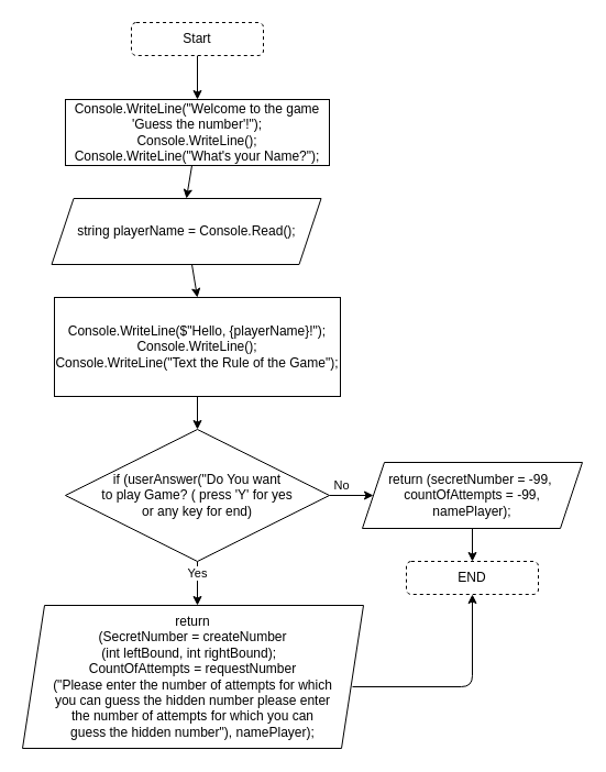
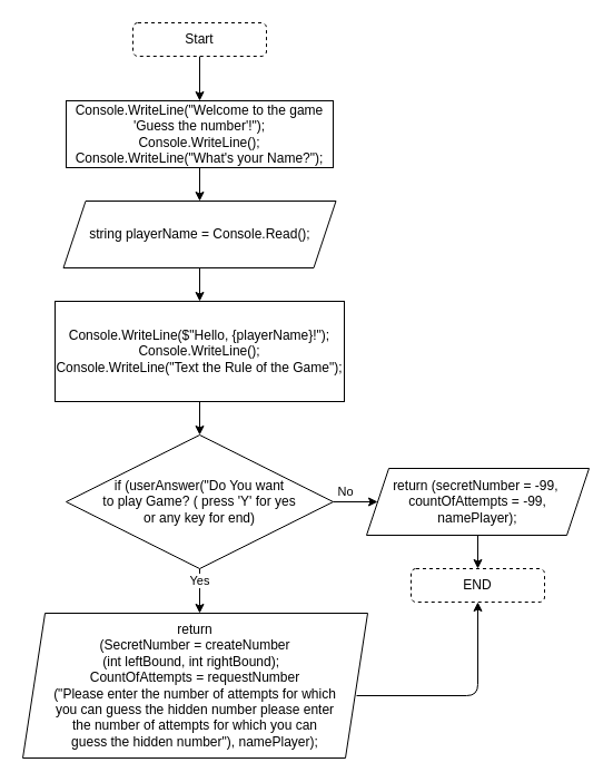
  <mxCell id="0" />
  <mxCell id="1" parent="0" />
  <mxCell id="2" style="edgeStyle=none;html=1;" edge="1" parent="1" source="3" target="6"><mxGeometry relative="1" as="geometry" /></mxCell>
  <mxCell id="3" value="Start" style="rounded=1;whiteSpace=wrap;html=1;dashed=1;" vertex="1" parent="1"><mxGeometry x="119" y="20" width="120" height="30" as="geometry" /></mxCell>
  <mxCell id="4" value="" style="rounded=0;whiteSpace=wrap;html=1;" vertex="1" parent="1"><mxGeometry x="119" y="90" width="120" height="60" as="geometry" /></mxCell>
  <mxCell id="5" style="edgeStyle=none;html=1;entryX=0.5;entryY=0;entryDx=0;entryDy=0;" edge="1" parent="1" source="6" target="8"><mxGeometry relative="1" as="geometry" /></mxCell>
  <mxCell id="6" value="Console.WriteLine(&quot;Welcome to the game '&lt;span class=&quot;VIiyi&quot; lang=&quot;en&quot;&gt;Guess the number'!&quot;);&lt;br&gt;Console.WriteLine(&lt;span class=&quot;VIiyi&quot; lang=&quot;en&quot;&gt;);&lt;br&gt;&lt;/span&gt;Console.WriteLine(&quot;What's your Name?&lt;span class=&quot;VIiyi&quot; lang=&quot;en&quot;&gt;&quot;);&lt;/span&gt;&lt;br&gt;&lt;/span&gt;" style="rounded=0;whiteSpace=wrap;html=1;" vertex="1" parent="1"><mxGeometry x="59" y="90" width="240" height="60" as="geometry" /></mxCell>
  <mxCell id="7" style="edgeStyle=none;html=1;entryX=0.5;entryY=0;entryDx=0;entryDy=0;" edge="1" parent="1" source="8" target="9"><mxGeometry relative="1" as="geometry" /></mxCell>
- <mxCell id="8" value="string playerName = Console.Read();" style="shape=parallelogram;perimeter=parallelogramPerimeter;whiteSpace=wrap;html=1;fixedSize=1;" vertex="1" parent="1"><mxGeometry x="46.5" y="180" width="245" height="60" as="geometry" /></mxCell>
+ <mxCell id="8" value="string playerName = Console.Read();" style="shape=parallelogram;perimeter=parallelogramPerimeter;whiteSpace=wrap;html=1;fixedSize=1;" vertex="1" parent="1"><mxGeometry x="56.5" y="180" width="245" height="60" as="geometry" /></mxCell>
  <mxCell id="9" value="&lt;span&gt;Console.WriteLine($&quot;Hello, {&lt;/span&gt;playerName&lt;span&gt;}!&lt;/span&gt;&lt;span class=&quot;VIiyi&quot; lang=&quot;en&quot;&gt;&quot;);&lt;br&gt;Console.WriteLine(&lt;span class=&quot;VIiyi&quot; lang=&quot;en&quot;&gt;);&lt;br&gt;&lt;/span&gt;Console.WriteLine(&quot;Text the Rule of the Game&lt;span class=&quot;VIiyi&quot; lang=&quot;en&quot;&gt;&quot;);&lt;/span&gt;&lt;/span&gt;" style="rounded=0;whiteSpace=wrap;html=1;" vertex="1" parent="1"><mxGeometry x="49" y="270" width="260" height="90" as="geometry" /></mxCell>
  <mxCell id="10" style="edgeStyle=none;html=1;entryX=0.5;entryY=0;entryDx=0;entryDy=0;" edge="1" parent="1"><mxGeometry relative="1" as="geometry"><mxPoint x="179" y="360" as="sourcePoint" /><mxPoint x="179" y="390" as="targetPoint" /></mxGeometry></mxCell>
  <mxCell id="11" style="edgeStyle=none;html=1;" edge="1" parent="1" source="15"><mxGeometry relative="1" as="geometry"><mxPoint x="339" y="450" as="targetPoint" /></mxGeometry></mxCell>
  <mxCell id="12" value="No" style="edgeLabel;html=1;align=center;verticalAlign=middle;resizable=0;points=[];" vertex="1" connectable="0" parent="11"><mxGeometry x="-0.583" relative="1" as="geometry"><mxPoint x="2" y="-10" as="offset" /></mxGeometry></mxCell>
  <mxCell id="13" style="edgeStyle=none;html=1;" edge="1" parent="1" source="15"><mxGeometry relative="1" as="geometry"><mxPoint x="179" y="550" as="targetPoint" /></mxGeometry></mxCell>
  <mxCell id="14" value="Yes" style="edgeLabel;html=1;align=center;verticalAlign=middle;resizable=0;points=[];" vertex="1" connectable="0" parent="13"><mxGeometry x="-0.5" y="-1" relative="1" as="geometry"><mxPoint as="offset" /></mxGeometry></mxCell>
  <mxCell id="15" value="if (userAnswer(&quot;Do You want &lt;br&gt;to play Game? ( press 'Y' for yes &lt;br&gt;or any key for end)" style="rhombus;whiteSpace=wrap;html=1;" vertex="1" parent="1"><mxGeometry x="59" y="390" width="240" height="120" as="geometry" /></mxCell>
  <mxCell id="16" style="edgeStyle=none;html=1;" edge="1" parent="1" source="17" target="18"><mxGeometry relative="1" as="geometry"><mxPoint x="429" y="510" as="targetPoint" /></mxGeometry></mxCell>
  <mxCell id="17" value="&lt;font style=&quot;font-size: 12px&quot;&gt;return (s&lt;span style=&quot;background-color: rgb(255 , 255 , 255)&quot;&gt;ecretNumber = -99,&amp;nbsp;&lt;br&gt;&lt;/span&gt;&lt;span style=&quot;background-color: rgb(255 , 255 , 255)&quot;&gt;countOfAttempts = -99,&lt;br&gt;namePlayer);&lt;/span&gt;&lt;/font&gt;" style="shape=parallelogram;perimeter=parallelogramPerimeter;whiteSpace=wrap;html=1;fixedSize=1;" vertex="1" parent="1"><mxGeometry x="329" y="420" width="200" height="60" as="geometry" /></mxCell>
  <mxCell id="18" value="END" style="rounded=1;whiteSpace=wrap;html=1;dashed=1;" vertex="1" parent="1"><mxGeometry x="369" y="510" width="120" height="30" as="geometry" /></mxCell>
  <mxCell id="19" style="edgeStyle=none;html=1;entryX=0.5;entryY=1;entryDx=0;entryDy=0;" edge="1" parent="1" target="18"><mxGeometry relative="1" as="geometry"><mxPoint x="320" y="624" as="sourcePoint" /><Array as="points"><mxPoint x="429" y="624" /></Array></mxGeometry></mxCell>
  <mxCell id="20" value="&lt;font style=&quot;font-size: 12px&quot;&gt;&lt;span style=&quot;background-color: rgb(255 , 255 , 255)&quot;&gt;return &lt;br&gt;(SecretNumber =&amp;nbsp;&lt;/span&gt;&lt;span style=&quot;background-color: rgb(255 , 255 , 255)&quot;&gt;createNumber&lt;br&gt;(int leftBound, int rightBound);&amp;nbsp;&lt;/span&gt;&lt;span style=&quot;background-color: rgb(255 , 255 , 255)&quot;&gt;&amp;nbsp;&lt;br&gt;&lt;/span&gt;&lt;/font&gt;&lt;font style=&quot;font-size: 12px&quot;&gt;&lt;span style=&quot;background-color: rgb(255 , 255 , 255)&quot;&gt;CountOfAttempts =&amp;nbsp;&lt;/span&gt;&lt;span style=&quot;background-color: rgb(255 , 255 , 255)&quot;&gt;requestNumber&lt;br&gt;(&quot;P&lt;/span&gt;&lt;span class=&quot;VIiyi&quot; lang=&quot;en&quot;&gt;&lt;span class=&quot;JLqJ4b ChMk0b&quot;&gt;&lt;span&gt;lease enter the number of attempts for which &lt;br&gt;you can guess the hidden number&lt;/span&gt;&lt;/span&gt;&lt;/span&gt;&amp;nbsp;&lt;span class=&quot;VIiyi&quot; lang=&quot;en&quot;&gt;&lt;span class=&quot;JLqJ4b ChMk0b&quot;&gt;&lt;span&gt;please enter &lt;br&gt;the number of attempts for which you can &lt;br&gt;guess the hidden number&lt;/span&gt;&lt;/span&gt;&lt;/span&gt;&lt;span style=&quot;background-color: rgb(255 , 255 , 255)&quot;&gt;&quot;&lt;/span&gt;&lt;span style=&quot;background-color: rgb(255 , 255 , 255)&quot;&gt;),&amp;nbsp;&lt;/span&gt;&lt;span style=&quot;background-color: rgb(255 , 255 , 255)&quot;&gt;namePlayer)&lt;/span&gt;&lt;span style=&quot;background-color: rgb(255 , 255 , 255)&quot;&gt;;&lt;/span&gt;&lt;/font&gt;" style="shape=parallelogram;perimeter=parallelogramPerimeter;whiteSpace=wrap;html=1;fixedSize=1;" vertex="1" parent="1"><mxGeometry x="20" y="550" width="310" height="130" as="geometry" /></mxCell>
